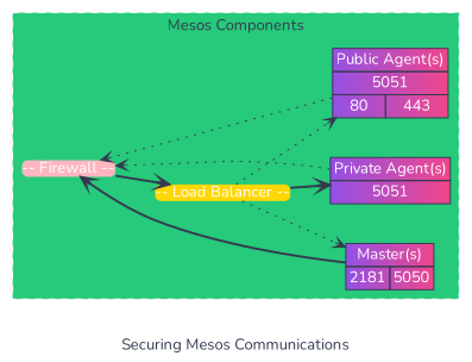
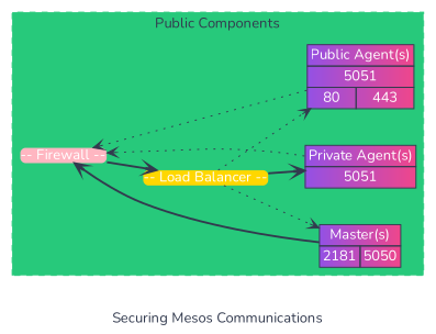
  digraph {
    fontcolor="#323a4e"
    fontname=Nunito
    label="Securing Mesos Communications"
    nodesep=0.5
    rankdir=LR
    node [color=transparent fillcolor="#9351e5:#ef468b" fontcolor=white fontname=Nunito shape=plain style="rounded,filled"]
    edge [arrowhead=vee arrowtail=vee color="#323a4e" fontcolor="#323a4e" fontname=Nunito style=dotted]
    n1 [color=deeppink fillcolor=lightpink label="-- Firewall --"]
    n2 [color=darkorange fillcolor=gold label="-- Load Balancer --"]
    n3 [label=<       <table bgcolor="#9351e5:#ef468b" border="0" cellspacing="0" cellborder="1" color="#323a4e">         <tr>           <td colspan="2">Master(s)</td>         </tr>         <tr>           <td port="mm_2181">2181</td>           <td port="mm_5050">5050</td>         </tr>       </table>     >]
    n4 [label=<       <table bgcolor="#9351e5:#ef468b" border="0" cellspacing="0" cellborder="1" color="#323a4e">         <tr>           <td>Private Agent(s)</td>         </tr>         <tr>           <td port="ma_5051">5051</td>         </tr>       </table>     >]
    n5 [label=<       <table bgcolor="#9351e5:#ef468b" border="0" cellspacing="0" cellborder="1" color="#323a4e">         <tr>           <td colspan="2">Public Agent(s)</td>         </tr>         <tr>           <td colspan="2" port="mpa_5051">5051</td>         </tr>         <tr>           <td port="mpa_80">80</td>           <td port="mpa_443">443</td>         </tr>       </table>     >]
    subgraph cluster_1 {
      color="#27C97B"
      fillcolor="#27C97B"
-     label="Mesos Components"
+     label="Public Components"
      style="dashed,filled"
      n1
      n2
      n3
      n4
      n5
    }
    n1 -> n2 [style=bold]
    n2 -> n3
    n2 -> n4 [style=bold]
    n2 -> n5
    n3 -> n1 [style=bold]
    n4 -> n1
    n5 -> n1
  }
